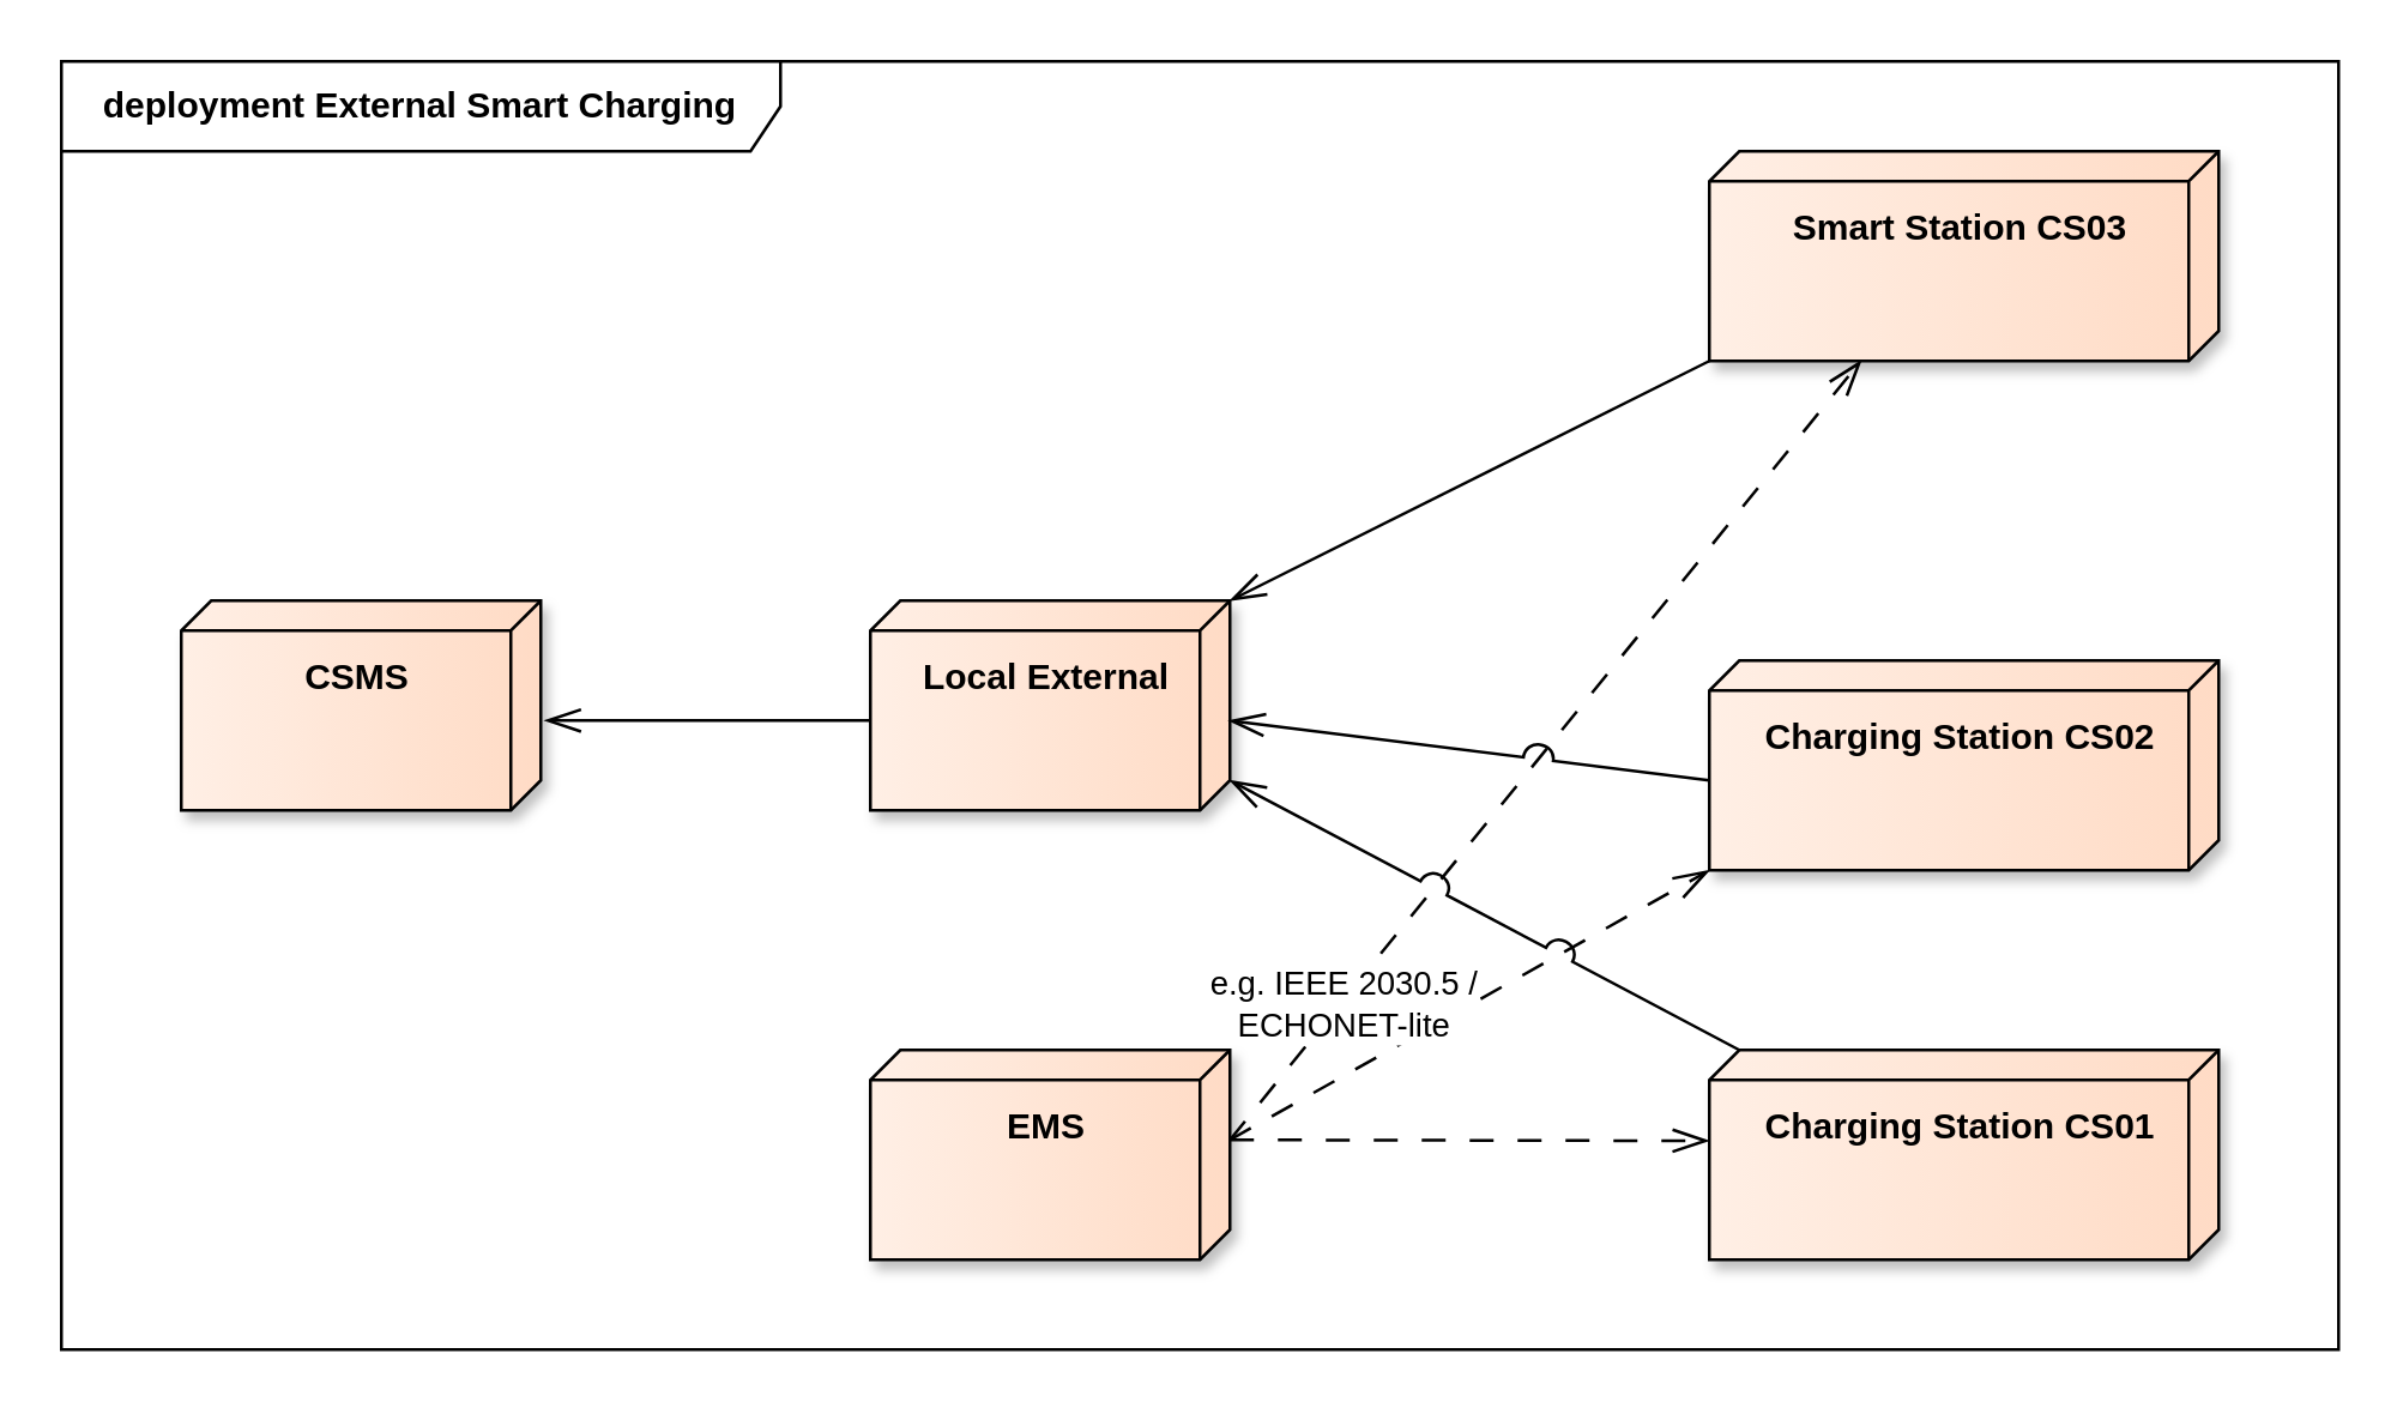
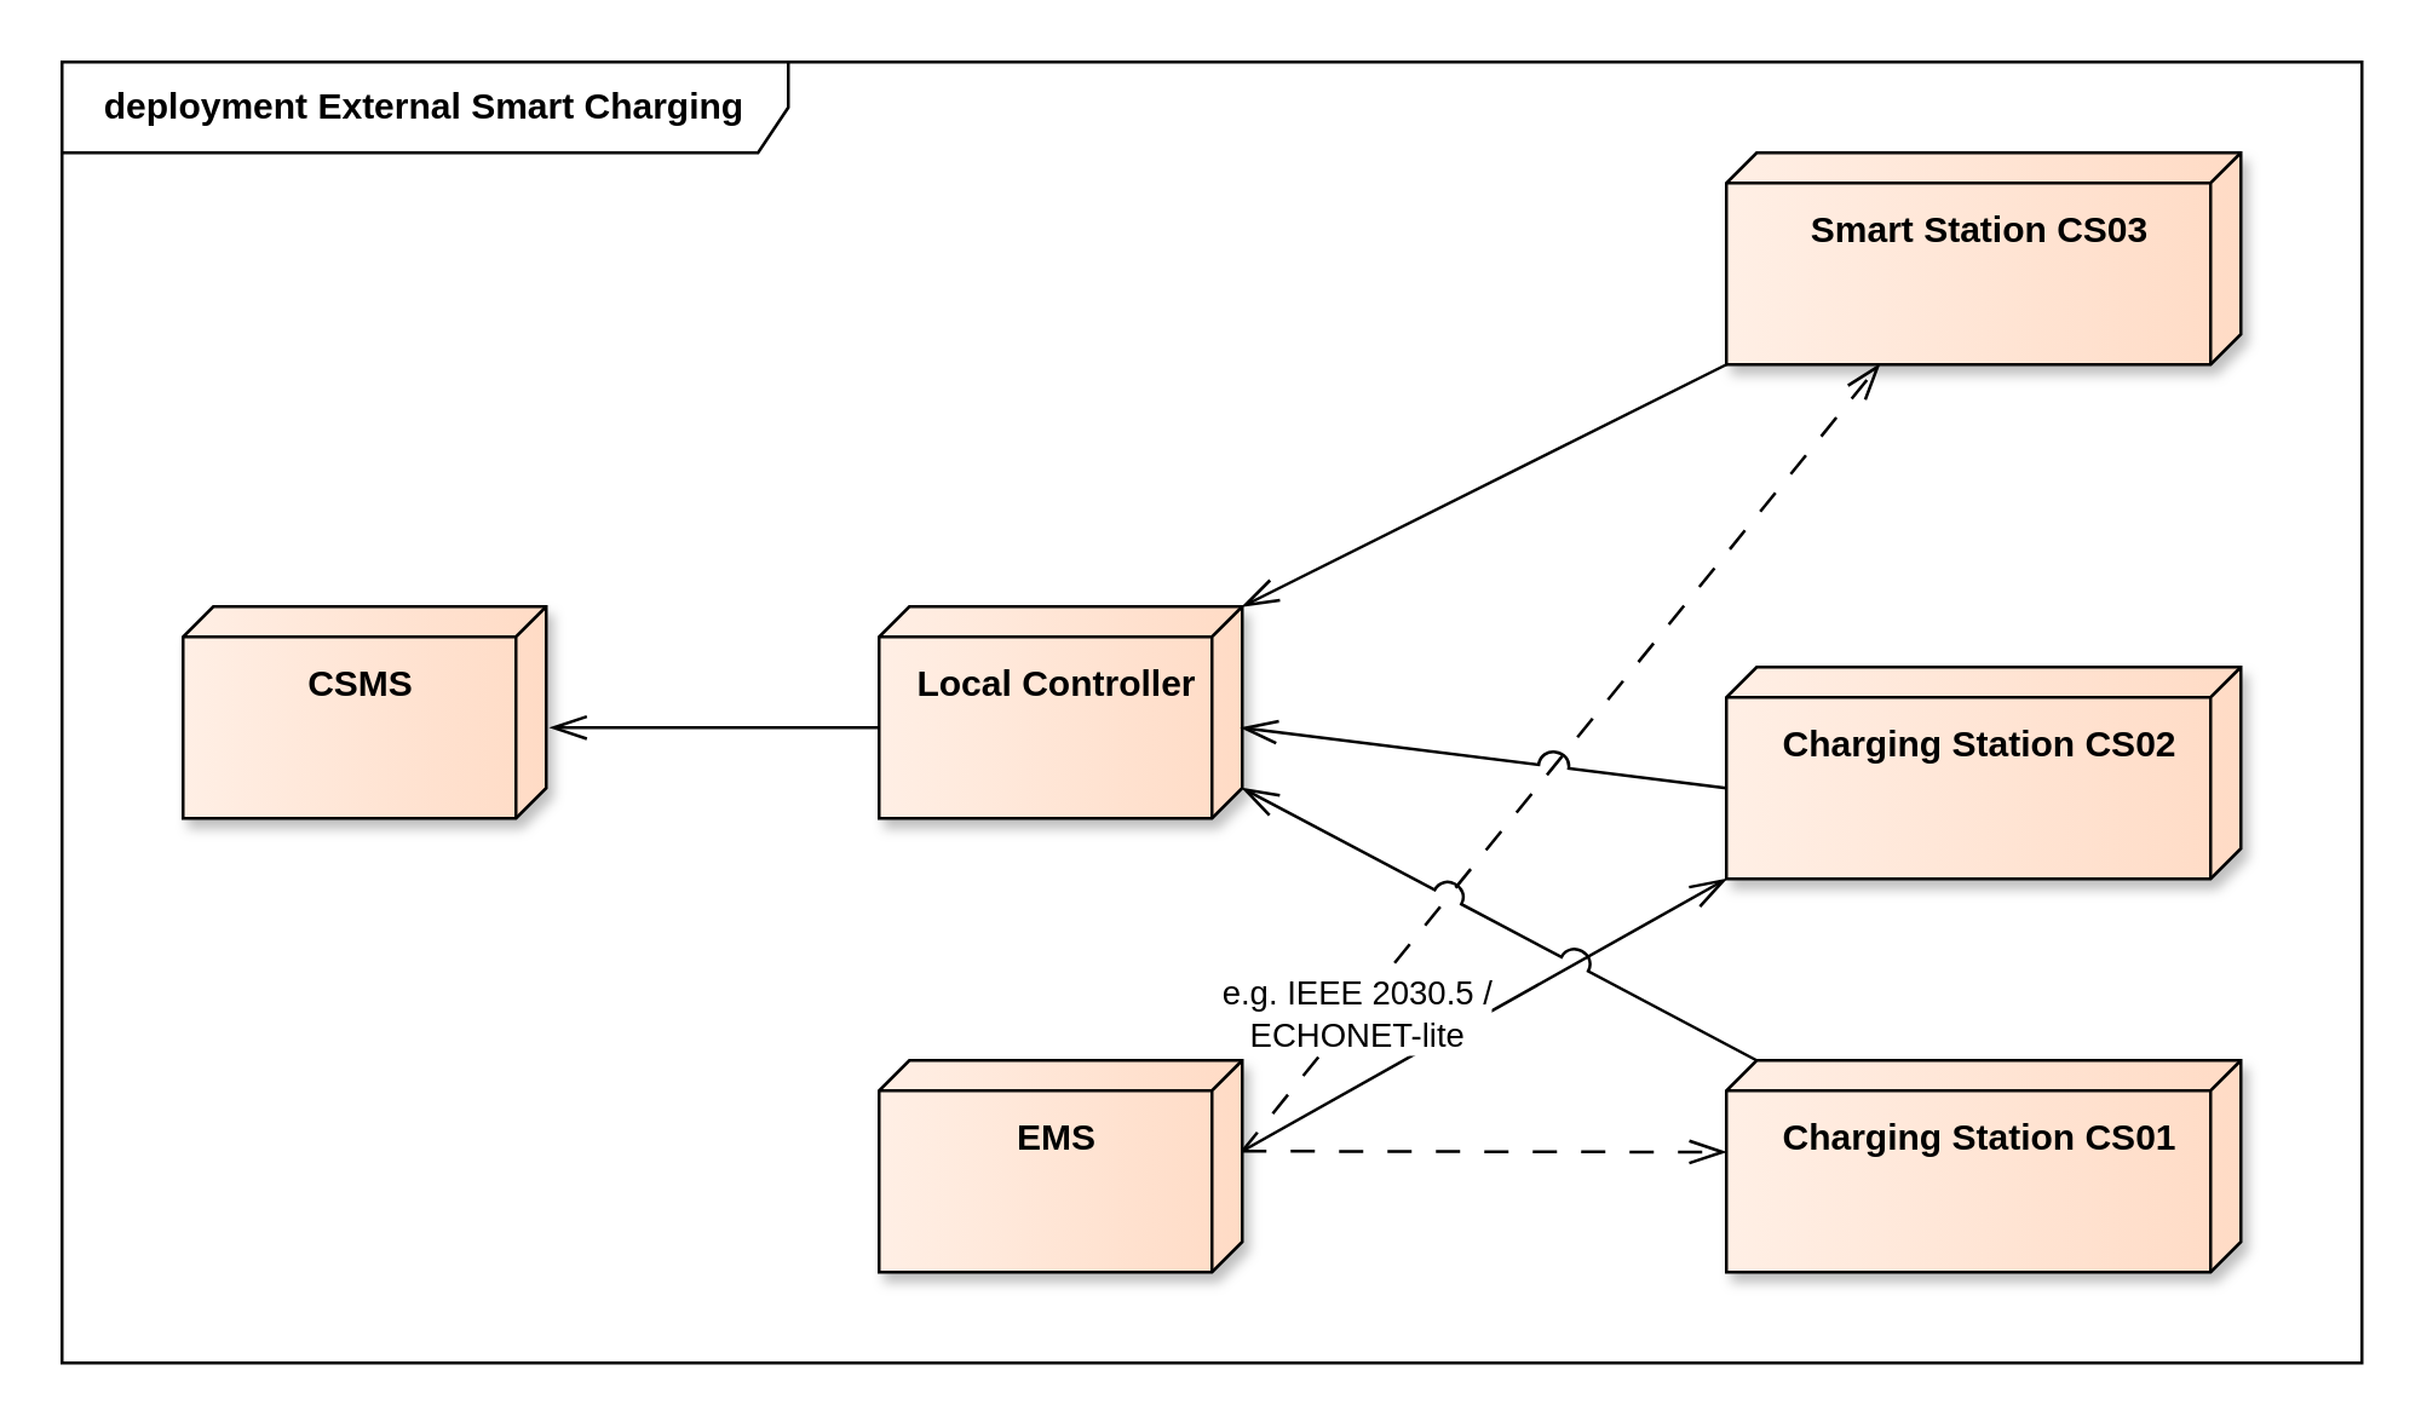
  <mxCell id="0" />
  <mxCell id="1" parent="0" />
- <mxCell id="2" style="rounded=0;orthogonalLoop=1;jettySize=auto;html=1;endArrow=openThin;endFill=0;endSize=10;startSize=10;dashed=1;dashPattern=8 8;startArrow=none;startFill=0;entryX=1;entryY=1;entryDx=0;entryDy=0;entryPerimeter=0;exitX=0;exitY=0;exitDx=30;exitDy=0;exitPerimeter=0;jumpStyle=none;" edge="1" parent="1" source="10" target="12"><mxGeometry relative="1" as="geometry"><mxPoint x="420" y="390" as="sourcePoint" /><mxPoint x="631" y="130" as="targetPoint" /></mxGeometry></mxCell>
+ <mxCell id="2" style="rounded=0;orthogonalLoop=1;jettySize=auto;html=1;endArrow=openThin;endFill=0;endSize=10;startSize=10;dashed=0;dashPattern=8 8;startArrow=none;startFill=0;entryX=1;entryY=1;entryDx=0;entryDy=0;entryPerimeter=0;exitX=0;exitY=0;exitDx=30;exitDy=0;exitPerimeter=0;jumpStyle=none;" edge="1" parent="1" source="10" target="12"><mxGeometry relative="1" as="geometry"><mxPoint x="420" y="390" as="sourcePoint" /><mxPoint x="631" y="130" as="targetPoint" /></mxGeometry></mxCell>
  <mxCell id="3" style="rounded=0;orthogonalLoop=1;jettySize=auto;html=1;endArrow=openThin;endFill=0;endSize=10;startSize=10;dashed=1;dashPattern=8 8;startArrow=none;startFill=0;entryX=0.998;entryY=0.702;entryDx=0;entryDy=0;entryPerimeter=0;exitX=0;exitY=0;exitDx=30;exitDy=0;exitPerimeter=0;" edge="1" parent="1" source="10" target="13"><mxGeometry relative="1" as="geometry"><mxPoint x="500" y="310" as="sourcePoint" /><mxPoint x="500" y="200" as="targetPoint" /></mxGeometry></mxCell>
  <mxCell id="4" value="e.g. IEEE 2030.5 /&lt;div&gt;ECHONET-lite&lt;/div&gt;" style="edgeLabel;html=1;align=center;verticalAlign=middle;resizable=0;points=[];" vertex="1" connectable="0" parent="3"><mxGeometry x="-0.645" y="-1" relative="1" as="geometry"><mxPoint as="offset" /></mxGeometry></mxCell>
  <mxCell id="5" style="rounded=0;orthogonalLoop=1;jettySize=auto;html=1;endArrow=none;endFill=0;endSize=10;startSize=10;startArrow=openThin;startFill=0;entryX=0;entryY=0;entryDx=0;entryDy=160;entryPerimeter=0;exitX=0;exitY=0;exitDx=60;exitDy=0;exitPerimeter=0;jumpStyle=arc;jumpSize=10;" edge="1" parent="1" source="9" target="11"><mxGeometry relative="1" as="geometry"><mxPoint x="420" y="250" as="sourcePoint" /><mxPoint x="580" y="250" as="targetPoint" /></mxGeometry></mxCell>
  <mxCell id="6" value="&lt;b&gt;deployment External Smart Charging&lt;/b&gt;" style="shape=umlFrame;whiteSpace=wrap;html=1;pointerEvents=0;width=240;height=30;" vertex="1" parent="1"><mxGeometry x="20" y="20" width="760" height="430" as="geometry" /></mxCell>
  <mxCell id="7" value="&lt;p&gt;&lt;b&gt;CSMS&lt;/b&gt;&lt;/p&gt;" style="verticalAlign=top;align=center;spacingTop=0;spacingLeft=10;spacingRight=12;shape=cube;size=10;direction=south;fontStyle=0;html=1;whiteSpace=wrap;fillColor=#FFDBC5;strokeColor=#000000;fillStyle=auto;gradientColor=#FFEFE5;shadow=1;" vertex="1" parent="1"><mxGeometry x="60" y="200" width="120" height="70" as="geometry" /></mxCell>
  <mxCell id="8" style="rounded=0;orthogonalLoop=1;jettySize=auto;html=1;endArrow=none;endFill=0;endSize=10;startSize=10;startArrow=openThin;startFill=0;entryX=0;entryY=0;entryDx=40;entryDy=120;entryPerimeter=0;exitX=0.572;exitY=-0.011;exitDx=0;exitDy=0;exitPerimeter=0;" edge="1" parent="1" source="7" target="9"><mxGeometry relative="1" as="geometry"><mxPoint x="250" y="670" as="sourcePoint" /><mxPoint x="620" y="670" as="targetPoint" /></mxGeometry></mxCell>
- <mxCell id="9" value="&lt;p&gt;&lt;b&gt;Local External&lt;/b&gt;&lt;/p&gt;" style="verticalAlign=top;align=center;spacingTop=0;spacingLeft=10;spacingRight=12;shape=cube;size=10;direction=south;fontStyle=0;html=1;whiteSpace=wrap;fillColor=#FFDBC5;strokeColor=#000000;fillStyle=auto;gradientColor=#FFEFE5;shadow=1;" vertex="1" parent="1"><mxGeometry x="290" y="200" width="120" height="70" as="geometry" /></mxCell>
+ <mxCell id="9" value="&lt;p&gt;&lt;b&gt;Local Controller&lt;/b&gt;&lt;/p&gt;" style="verticalAlign=top;align=center;spacingTop=0;spacingLeft=10;spacingRight=12;shape=cube;size=10;direction=south;fontStyle=0;html=1;whiteSpace=wrap;fillColor=#FFDBC5;strokeColor=#000000;fillStyle=auto;gradientColor=#FFEFE5;shadow=1;" vertex="1" parent="1"><mxGeometry x="290" y="200" width="120" height="70" as="geometry" /></mxCell>
  <mxCell id="10" value="&lt;p&gt;&lt;b&gt;EMS&lt;/b&gt;&lt;/p&gt;" style="verticalAlign=top;align=center;spacingTop=0;spacingLeft=10;spacingRight=12;shape=cube;size=10;direction=south;fontStyle=0;html=1;whiteSpace=wrap;fillColor=#FFDBC5;strokeColor=#000000;fillStyle=auto;gradientColor=#FFEFE5;shadow=1;" vertex="1" parent="1"><mxGeometry x="290" y="350" width="120" height="70" as="geometry" /></mxCell>
  <mxCell id="11" value="&lt;p&gt;&lt;b&gt;Charging Station CS01&lt;/b&gt;&lt;/p&gt;" style="verticalAlign=top;align=center;spacingTop=0;spacingLeft=10;spacingRight=12;shape=cube;size=10;direction=south;fontStyle=0;html=1;whiteSpace=wrap;fillColor=#FFDBC5;strokeColor=#000000;fillStyle=auto;gradientColor=#FFEFE5;shadow=1;" vertex="1" parent="1"><mxGeometry x="570" y="350" width="170" height="70" as="geometry" /></mxCell>
  <mxCell id="12" value="&lt;p&gt;&lt;b&gt;Charging Station CS02&lt;/b&gt;&lt;/p&gt;" style="verticalAlign=top;align=center;spacingTop=0;spacingLeft=10;spacingRight=12;shape=cube;size=10;direction=south;fontStyle=0;html=1;whiteSpace=wrap;fillColor=#FFDBC5;strokeColor=#000000;fillStyle=auto;gradientColor=#FFEFE5;shadow=1;" vertex="1" parent="1"><mxGeometry x="570" y="220" width="170" height="70" as="geometry" /></mxCell>
  <mxCell id="13" value="&lt;p&gt;&lt;b&gt;Smart Station CS03&lt;/b&gt;&lt;/p&gt;" style="verticalAlign=top;align=center;spacingTop=0;spacingLeft=10;spacingRight=12;shape=cube;size=10;direction=south;fontStyle=0;html=1;whiteSpace=wrap;fillColor=#FFDBC5;strokeColor=#000000;fillStyle=auto;gradientColor=#FFEFE5;shadow=1;" vertex="1" parent="1"><mxGeometry x="570" y="50" width="170" height="70" as="geometry" /></mxCell>
  <mxCell id="14" style="rounded=0;orthogonalLoop=1;jettySize=auto;html=1;endArrow=none;endFill=0;endSize=10;startSize=10;startArrow=openThin;startFill=0;entryX=0;entryY=0;entryDx=40;entryDy=170;entryPerimeter=0;exitX=0.572;exitY=0.003;exitDx=0;exitDy=0;exitPerimeter=0;jumpStyle=arc;jumpSize=10;" edge="1" parent="1" source="9" target="12"><mxGeometry relative="1" as="geometry"><mxPoint x="410" y="240" as="sourcePoint" /><mxPoint x="519" y="240" as="targetPoint" /></mxGeometry></mxCell>
  <mxCell id="15" style="rounded=0;orthogonalLoop=1;jettySize=auto;html=1;endArrow=none;endFill=0;endSize=10;startSize=10;startArrow=openThin;startFill=0;entryX=1;entryY=1;entryDx=0;entryDy=0;entryPerimeter=0;exitX=0;exitY=0;exitDx=0;exitDy=0;exitPerimeter=0;jumpStyle=none;" edge="1" parent="1" source="9" target="13"><mxGeometry relative="1" as="geometry"><mxPoint x="420" y="250" as="sourcePoint" /><mxPoint x="580" y="250" as="targetPoint" /></mxGeometry></mxCell>
  <mxCell id="16" style="rounded=0;orthogonalLoop=1;jettySize=auto;html=1;endArrow=openThin;endFill=0;endSize=10;startSize=10;dashed=1;dashPattern=8 8;startArrow=none;startFill=0;entryX=0.433;entryY=1.001;entryDx=0;entryDy=0;entryPerimeter=0;exitX=0;exitY=0;exitDx=30;exitDy=0;exitPerimeter=0;jumpStyle=none;" edge="1" parent="1" source="10" target="11"><mxGeometry relative="1" as="geometry"><mxPoint x="420" y="390" as="sourcePoint" /><mxPoint x="580" y="280" as="targetPoint" /></mxGeometry></mxCell>
